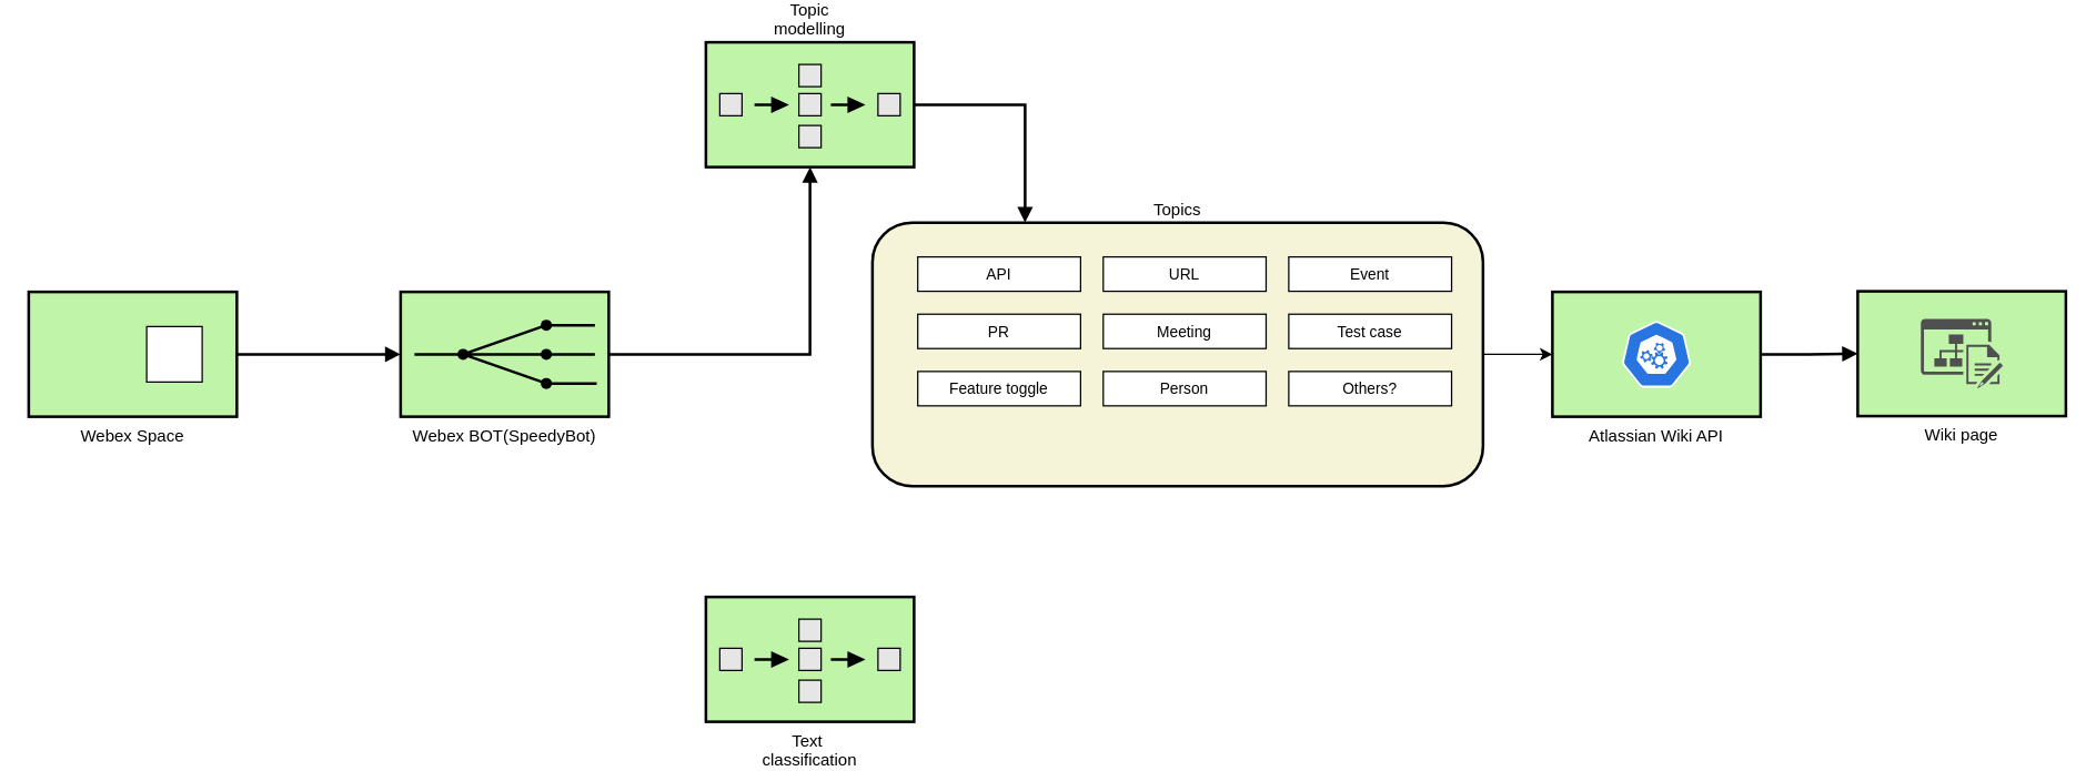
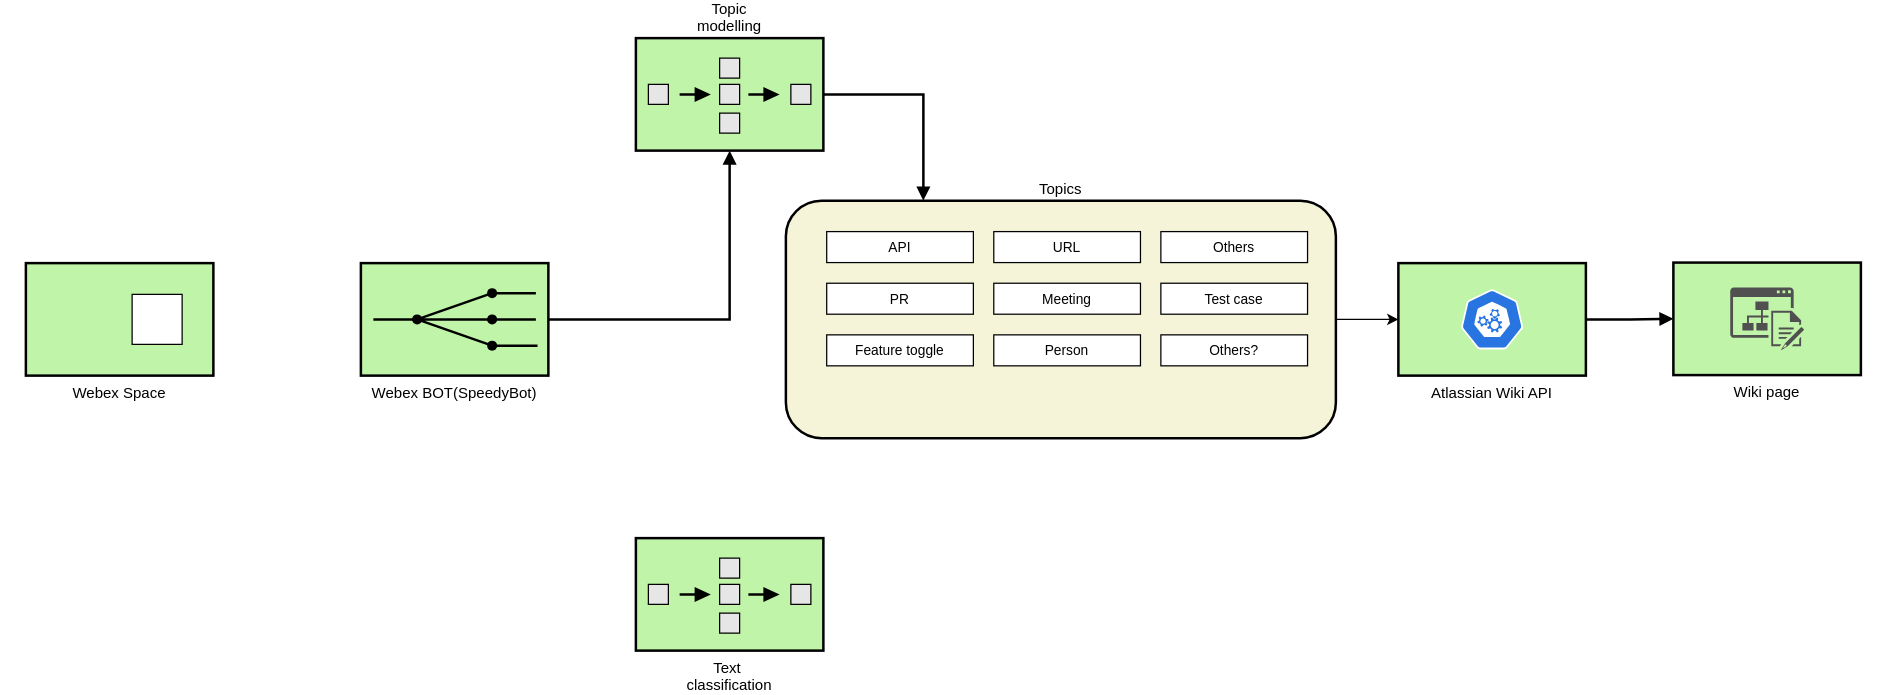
  <mxCell id="0" style=";html=1;" />
  <mxCell id="1" style=";html=1;" parent="0" />
  <mxCell id="2" style="edgeStyle=orthogonalEdgeStyle;rounded=0;html=1;endArrow=block;endFill=1;jettySize=auto;orthogonalLoop=1;strokeWidth=2;startArrow=none;startFill=0;" parent="1" source="3" target="28" edge="1"><mxGeometry relative="1" as="geometry"><Array as="points"><mxPoint x="583" y="245" /></Array><mxPoint x="583" y="40" as="targetPoint" /></mxGeometry></mxCell>
  <mxCell id="3" value="Webex BOT(SpeedyBot)" style="strokeWidth=2;dashed=0;align=center;fontSize=12;fillColor=#c0f5a9;verticalLabelPosition=bottom;verticalAlign=top;shape=mxgraph.eip.recipient_list;" parent="1" vertex="1"><mxGeometry x="288" y="200" width="150" height="90" as="geometry" /></mxCell>
- <mxCell id="4" style="edgeStyle=orthogonalEdgeStyle;rounded=0;html=1;endArrow=block;endFill=1;jettySize=auto;orthogonalLoop=1;strokeWidth=2;startArrow=none;startFill=0;entryX=0;entryY=0.5;entryDx=0;entryDy=0;entryPerimeter=0;" parent="1" source="5" target="3" edge="1"><mxGeometry relative="1" as="geometry"><mxPoint x="230" y="245" as="targetPoint" /></mxGeometry></mxCell>
  <mxCell id="5" value="Webex Space" style="strokeWidth=2;dashed=0;align=center;fontSize=12;shape=rect;verticalLabelPosition=bottom;verticalAlign=top;fillColor=#c0f5a9" parent="1" vertex="1"><mxGeometry x="20" y="200" width="150" height="90" as="geometry" /></mxCell>
  <mxCell id="6" value="" style="strokeWidth=1;dashed=0;align=center;fontSize=8;shape=rect;fillColor=#ffffff;strokeColor=#000000;" parent="5" vertex="1"><mxGeometry x="85" y="25" width="40" height="40" as="geometry" /></mxCell>
  <mxCell id="7" style="edgeStyle=orthogonalEdgeStyle;rounded=0;html=1;endArrow=block;endFill=1;jettySize=auto;orthogonalLoop=1;strokeWidth=2;startArrow=none;startFill=0;entryX=0.25;entryY=0;entryDx=0;entryDy=0;exitX=1;exitY=0.5;exitDx=0;exitDy=0;exitPerimeter=0;" parent="1" source="28" target="11" edge="1"><mxGeometry relative="1" as="geometry"><mxPoint x="583" y="40" as="sourcePoint" /><mxPoint x="1040" y="25" as="targetPoint" /></mxGeometry></mxCell>
  <mxCell id="8" style="edgeStyle=orthogonalEdgeStyle;rounded=0;html=1;endArrow=block;endFill=1;jettySize=auto;orthogonalLoop=1;strokeWidth=2;startArrow=none;startFill=0;entryX=0;entryY=0.5;entryDx=0;entryDy=0;" parent="1" source="22" target="26" edge="1"><mxGeometry relative="1" as="geometry"><mxPoint x="1348" y="135" as="targetPoint" /></mxGeometry></mxCell>
  <mxCell id="9" value="Text &#10;classification" style="strokeWidth=2;dashed=0;align=center;fontSize=12;fillColor=#c0f5a9;verticalLabelPosition=bottom;verticalAlign=top;shape=mxgraph.eip.composed_message_processor;" parent="1" vertex="1"><mxGeometry x="508" y="420" width="150" height="90" as="geometry" /></mxCell>
  <mxCell id="10" style="edgeStyle=orthogonalEdgeStyle;rounded=0;orthogonalLoop=1;jettySize=auto;html=1;exitX=1;exitY=0.5;exitDx=0;exitDy=0;" edge="1" parent="1" source="11" target="22"><mxGeometry relative="1" as="geometry" /></mxCell>
  <mxCell id="11" value="Topics" style="strokeWidth=2;dashed=0;align=center;fontSize=12;shape=rect;verticalLabelPosition=top;verticalAlign=bottom;fillColor=#F5F4D8;labelPosition=center;rounded=1;shadow=0;" vertex="1" parent="1"><mxGeometry x="628" y="150" width="440" height="190" as="geometry" /></mxCell>
  <mxCell id="12" value="API" style="strokeWidth=1;dashed=0;align=center;fontSize=11;shape=rect;fillColor=#ffffff;strokeColor=#000000;" vertex="1" parent="11"><mxGeometry x="32.66" y="24.783" width="117.34" height="24.783" as="geometry" /></mxCell>
  <mxCell id="13" value="URL" style="strokeWidth=1;dashed=0;align=center;fontSize=11;shape=rect;fillColor=#ffffff;strokeColor=#000000;" vertex="1" parent="11"><mxGeometry x="166.33" y="24.783" width="117.34" height="24.783" as="geometry" /></mxCell>
- <mxCell id="14" value="Event" style="strokeWidth=1;dashed=0;align=center;fontSize=11;shape=rect;fillColor=#ffffff;strokeColor=#000000;" vertex="1" parent="11"><mxGeometry x="300.0" y="24.783" width="117.34" height="24.783" as="geometry" /></mxCell>
+ <mxCell id="14" value="Others" style="strokeWidth=1;dashed=0;align=center;fontSize=11;shape=rect;fillColor=#ffffff;strokeColor=#000000;" vertex="1" parent="11"><mxGeometry x="300.0" y="24.783" width="117.34" height="24.783" as="geometry" /></mxCell>
  <mxCell id="15" value="Test case" style="strokeWidth=1;dashed=0;align=center;fontSize=11;shape=rect;fillColor=#ffffff;strokeColor=#000000;" vertex="1" parent="11"><mxGeometry x="300.0" y="66.087" width="117.34" height="24.783" as="geometry" /></mxCell>
  <mxCell id="16" value="Meeting" style="strokeWidth=1;dashed=0;align=center;fontSize=11;shape=rect;fillColor=#ffffff;strokeColor=#000000;" vertex="1" parent="11"><mxGeometry x="166.33" y="66.087" width="117.34" height="24.783" as="geometry" /></mxCell>
  <mxCell id="17" value="PR" style="strokeWidth=1;dashed=0;align=center;fontSize=11;shape=rect;fillColor=#ffffff;strokeColor=#000000;" vertex="1" parent="11"><mxGeometry x="32.66" y="66.087" width="117.34" height="24.783" as="geometry" /></mxCell>
  <mxCell id="18" value="Others?" style="strokeWidth=1;dashed=0;align=center;fontSize=11;shape=rect;fillColor=#ffffff;strokeColor=#000000;" vertex="1" parent="11"><mxGeometry x="300.0" y="107.391" width="117.34" height="24.783" as="geometry" /></mxCell>
  <mxCell id="19" value="Person" style="strokeWidth=1;dashed=0;align=center;fontSize=11;shape=rect;fillColor=#ffffff;strokeColor=#000000;" vertex="1" parent="11"><mxGeometry x="166.33" y="107.391" width="117.34" height="24.783" as="geometry" /></mxCell>
  <mxCell id="20" value="Feature toggle" style="strokeWidth=1;dashed=0;align=center;fontSize=11;shape=rect;fillColor=#ffffff;strokeColor=#000000;" vertex="1" parent="11"><mxGeometry x="32.66" y="107.391" width="117.34" height="24.783" as="geometry" /></mxCell>
  <mxCell id="21" value="" style="group" vertex="1" connectable="0" parent="1"><mxGeometry x="1118" y="200" width="150" height="90" as="geometry" /></mxCell>
  <mxCell id="22" value="Atlassian Wiki API" style="strokeWidth=2;dashed=0;align=center;fontSize=12;shape=rect;verticalLabelPosition=bottom;verticalAlign=top;fillColor=#c0f5a9" parent="21" vertex="1"><mxGeometry width="150" height="90" as="geometry" /></mxCell>
  <mxCell id="23" value="" style="aspect=fixed;sketch=0;html=1;dashed=0;whitespace=wrap;fillColor=#2875E2;strokeColor=#ffffff;points=[[0.005,0.63,0],[0.1,0.2,0],[0.9,0.2,0],[0.5,0,0],[0.995,0.63,0],[0.72,0.99,0],[0.5,1,0],[0.28,0.99,0]];shape=mxgraph.kubernetes.icon2;prIcon=api" vertex="1" parent="21"><mxGeometry x="50" y="21" width="50" height="48" as="geometry" /></mxCell>
  <mxCell id="24" value="" style="group" vertex="1" connectable="0" parent="1"><mxGeometry x="1338" y="199.57" width="150" height="90" as="geometry" /></mxCell>
  <mxCell id="25" value="" style="group" vertex="1" connectable="0" parent="24"><mxGeometry width="150" height="90" as="geometry" /></mxCell>
  <mxCell id="26" value="Wiki page" style="strokeWidth=2;dashed=0;align=center;fontSize=12;shape=rect;verticalLabelPosition=bottom;verticalAlign=top;fillColor=#c0f5a9" vertex="1" parent="25"><mxGeometry width="150" height="90" as="geometry" /></mxCell>
  <mxCell id="27" value="" style="sketch=0;pointerEvents=1;shadow=0;dashed=0;html=1;strokeColor=none;fillColor=#505050;labelPosition=center;verticalLabelPosition=bottom;verticalAlign=top;outlineConnect=0;align=center;shape=mxgraph.office.sites.wiki_site;" vertex="1" parent="25"><mxGeometry x="45.5" y="20" width="59" height="50" as="geometry" /></mxCell>
  <mxCell id="28" value="Topic&#10;modelling" style="strokeWidth=2;dashed=0;align=center;fontSize=12;fillColor=#c0f5a9;verticalLabelPosition=top;verticalAlign=bottom;shape=mxgraph.eip.composed_message_processor;labelPosition=center;" vertex="1" parent="1"><mxGeometry x="508" y="20" width="150" height="90" as="geometry" /></mxCell>
